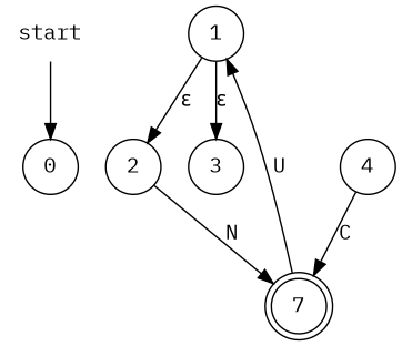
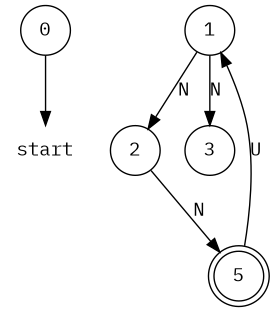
  digraph {
    fontname="IBM Plex Mono"
    node [fontname="IBM Plex Mono" shape=circle]
    edge [fontname="IBM Plex Mono"]
    start [shape=none]
    n2 [label=0]
    n3 [label=1]
    n4 [label=2]
    n5 [label=3]
-   n6 [label=7 shape=doublecircle]
-   n7 [label=4]
-   start -> n2
-   n3 -> n4 [label="ε"]
-   n3 -> n5 [label="ε"]
+   n6 [label=5 shape=doublecircle]
+   n2 -> start
+   n3 -> n4 [label=N]
+   n3 -> n5 [label=N]
    n4 -> n6 [label=N]
    n6 -> n3 [label=U]
-   n7 -> n6 [label=C]
  }
